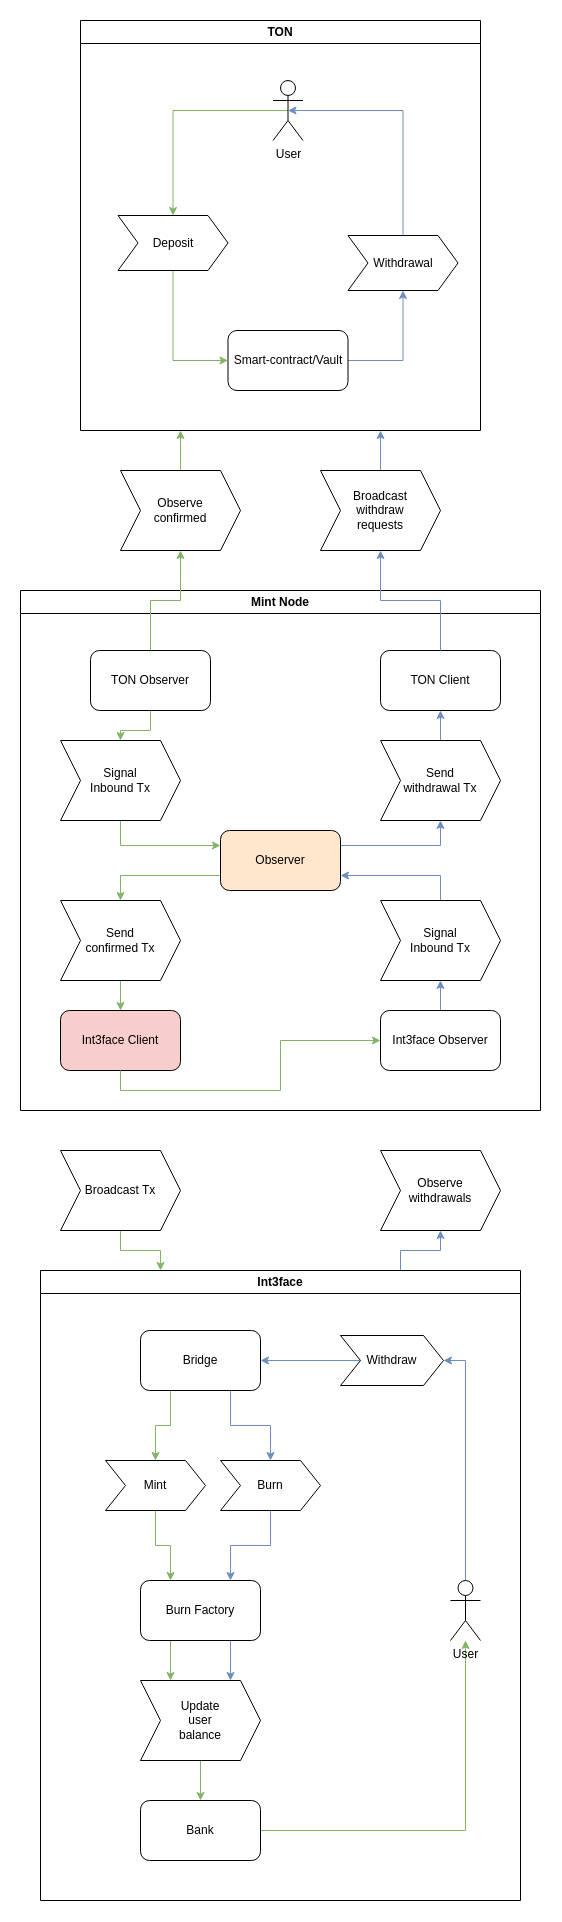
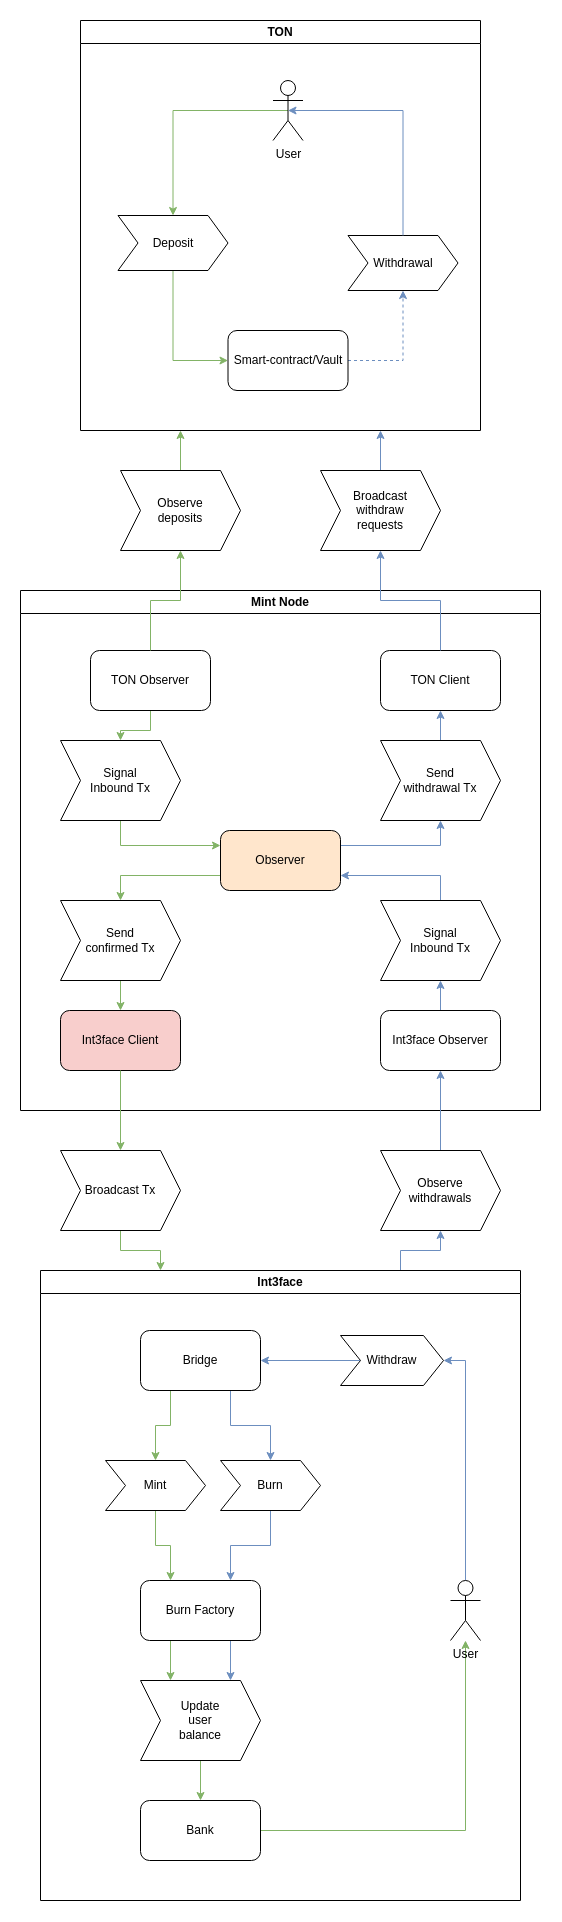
  <mxCell id="0" />
  <mxCell id="1" parent="0" />
  <mxCell id="2" value="TON" style="swimlane;whiteSpace=wrap;html=1;" parent="1" vertex="1"><mxGeometry x="80" y="20" width="400" height="410" as="geometry" /></mxCell>
  <mxCell id="3" style="edgeStyle=orthogonalEdgeStyle;rounded=0;orthogonalLoop=1;jettySize=auto;html=1;exitX=0.5;exitY=0.5;exitDx=0;exitDy=0;exitPerimeter=0;entryX=0.5;entryY=0;entryDx=0;entryDy=0;fillColor=#d5e8d4;strokeColor=#82b366;" parent="2" source="4" target="6" edge="1"><mxGeometry relative="1" as="geometry" /></mxCell>
  <mxCell id="4" value="User" style="shape=umlActor;verticalLabelPosition=bottom;verticalAlign=top;html=1;outlineConnect=0;" parent="2" vertex="1"><mxGeometry x="192.5" y="60" width="30" height="60" as="geometry" /></mxCell>
  <mxCell id="5" style="edgeStyle=orthogonalEdgeStyle;rounded=0;orthogonalLoop=1;jettySize=auto;html=1;exitX=0.5;exitY=1;exitDx=0;exitDy=0;entryX=0;entryY=0.5;entryDx=0;entryDy=0;fillColor=#d5e8d4;strokeColor=#82b366;" parent="2" source="6" target="9" edge="1"><mxGeometry relative="1" as="geometry" /></mxCell>
  <mxCell id="6" value="Deposit" style="shape=step;perimeter=stepPerimeter;whiteSpace=wrap;html=1;fixedSize=1;" parent="2" vertex="1"><mxGeometry x="37.5" y="195" width="110" height="55" as="geometry" /></mxCell>
  <mxCell id="7" value="Withdrawal" style="shape=step;perimeter=stepPerimeter;whiteSpace=wrap;html=1;fixedSize=1;" parent="2" vertex="1"><mxGeometry x="267.5" y="215" width="110" height="55" as="geometry" /></mxCell>
- <mxCell id="8" style="edgeStyle=orthogonalEdgeStyle;rounded=0;orthogonalLoop=1;jettySize=auto;html=1;exitX=1;exitY=0.5;exitDx=0;exitDy=0;entryX=0.5;entryY=1;entryDx=0;entryDy=0;fillColor=#dae8fc;strokeColor=#6c8ebf;" parent="2" source="9" target="7" edge="1"><mxGeometry relative="1" as="geometry" /></mxCell>
+ <mxCell id="8" style="edgeStyle=orthogonalEdgeStyle;rounded=0;orthogonalLoop=1;jettySize=auto;html=1;exitX=1;exitY=0.5;exitDx=0;exitDy=0;entryX=0.5;entryY=1;entryDx=0;entryDy=0;fillColor=#dae8fc;strokeColor=#6c8ebf;dashed=1;" parent="2" source="9" target="7" edge="1"><mxGeometry relative="1" as="geometry" /></mxCell>
  <mxCell id="9" value="Smart-contract/Vault" style="rounded=1;whiteSpace=wrap;html=1;" parent="2" vertex="1"><mxGeometry x="147.5" y="310" width="120" height="60" as="geometry" /></mxCell>
  <mxCell id="10" style="edgeStyle=orthogonalEdgeStyle;rounded=0;orthogonalLoop=1;jettySize=auto;html=1;exitX=0.5;exitY=0;exitDx=0;exitDy=0;entryX=0.5;entryY=0.5;entryDx=0;entryDy=0;entryPerimeter=0;fillColor=#dae8fc;strokeColor=#6c8ebf;" parent="2" source="7" target="4" edge="1"><mxGeometry relative="1" as="geometry"><Array as="points"><mxPoint x="323" y="90" /></Array></mxGeometry></mxCell>
  <mxCell id="11" style="edgeStyle=orthogonalEdgeStyle;rounded=0;orthogonalLoop=1;jettySize=auto;html=1;exitX=0.75;exitY=0;exitDx=0;exitDy=0;entryX=0.5;entryY=1;entryDx=0;entryDy=0;fillColor=#dae8fc;strokeColor=#6c8ebf;" parent="1" source="12" target="52" edge="1"><mxGeometry relative="1" as="geometry" /></mxCell>
  <mxCell id="12" value="Int3face" style="swimlane;whiteSpace=wrap;html=1;" parent="1" vertex="1"><mxGeometry x="40" y="1270" width="480" height="630" as="geometry" /></mxCell>
  <mxCell id="13" style="edgeStyle=orthogonalEdgeStyle;rounded=0;orthogonalLoop=1;jettySize=auto;html=1;exitX=0.25;exitY=1;exitDx=0;exitDy=0;entryX=0.5;entryY=0;entryDx=0;entryDy=0;fillColor=#d5e8d4;strokeColor=#82b366;" parent="12" source="15" target="17" edge="1"><mxGeometry relative="1" as="geometry" /></mxCell>
  <mxCell id="14" style="edgeStyle=orthogonalEdgeStyle;rounded=0;orthogonalLoop=1;jettySize=auto;html=1;exitX=0.75;exitY=1;exitDx=0;exitDy=0;entryX=0.5;entryY=0;entryDx=0;entryDy=0;fillColor=#dae8fc;strokeColor=#6c8ebf;" parent="12" source="15" target="19" edge="1"><mxGeometry relative="1" as="geometry" /></mxCell>
  <mxCell id="15" value="Bridge" style="rounded=1;whiteSpace=wrap;html=1;" parent="12" vertex="1"><mxGeometry x="100" y="60" width="120" height="60" as="geometry" /></mxCell>
  <mxCell id="16" style="edgeStyle=orthogonalEdgeStyle;rounded=0;orthogonalLoop=1;jettySize=auto;html=1;exitX=0.5;exitY=1;exitDx=0;exitDy=0;entryX=0.25;entryY=0;entryDx=0;entryDy=0;fillColor=#d5e8d4;strokeColor=#82b366;" parent="12" source="17" target="22" edge="1"><mxGeometry relative="1" as="geometry" /></mxCell>
  <mxCell id="17" value="Mint" style="shape=step;perimeter=stepPerimeter;whiteSpace=wrap;html=1;fixedSize=1;" parent="12" vertex="1"><mxGeometry x="65" y="190" width="100" height="50" as="geometry" /></mxCell>
  <mxCell id="18" style="edgeStyle=orthogonalEdgeStyle;rounded=0;orthogonalLoop=1;jettySize=auto;html=1;exitX=0.5;exitY=1;exitDx=0;exitDy=0;entryX=0.75;entryY=0;entryDx=0;entryDy=0;fillColor=#dae8fc;strokeColor=#6c8ebf;" parent="12" source="19" target="22" edge="1"><mxGeometry relative="1" as="geometry" /></mxCell>
  <mxCell id="19" value="Burn" style="shape=step;perimeter=stepPerimeter;whiteSpace=wrap;html=1;fixedSize=1;" parent="12" vertex="1"><mxGeometry x="180" y="190" width="100" height="50" as="geometry" /></mxCell>
  <mxCell id="20" style="edgeStyle=orthogonalEdgeStyle;rounded=0;orthogonalLoop=1;jettySize=auto;html=1;exitX=0.25;exitY=1;exitDx=0;exitDy=0;entryX=0.25;entryY=0;entryDx=0;entryDy=0;fillColor=#d5e8d4;strokeColor=#82b366;" parent="12" source="22" target="24" edge="1"><mxGeometry relative="1" as="geometry" /></mxCell>
  <mxCell id="21" style="edgeStyle=orthogonalEdgeStyle;rounded=0;orthogonalLoop=1;jettySize=auto;html=1;exitX=0.75;exitY=1;exitDx=0;exitDy=0;entryX=0.75;entryY=0;entryDx=0;entryDy=0;fillColor=#dae8fc;strokeColor=#6c8ebf;" parent="12" source="22" target="24" edge="1"><mxGeometry relative="1" as="geometry" /></mxCell>
  <mxCell id="22" value="Burn Factory" style="rounded=1;whiteSpace=wrap;html=1;" parent="12" vertex="1"><mxGeometry x="100" y="310" width="120" height="60" as="geometry" /></mxCell>
  <mxCell id="23" style="edgeStyle=orthogonalEdgeStyle;rounded=0;orthogonalLoop=1;jettySize=auto;html=1;exitX=0.5;exitY=1;exitDx=0;exitDy=0;entryX=0.5;entryY=0;entryDx=0;entryDy=0;fillColor=#d5e8d4;strokeColor=#82b366;" parent="12" source="24" target="26" edge="1"><mxGeometry relative="1" as="geometry" /></mxCell>
  <mxCell id="24" value="Update&lt;div&gt;user&lt;/div&gt;&lt;div&gt;balance&lt;/div&gt;" style="shape=step;perimeter=stepPerimeter;whiteSpace=wrap;html=1;fixedSize=1;" parent="12" vertex="1"><mxGeometry x="100" y="410" width="120" height="80" as="geometry" /></mxCell>
  <mxCell id="25" style="edgeStyle=orthogonalEdgeStyle;rounded=0;orthogonalLoop=1;jettySize=auto;html=1;exitX=1;exitY=0.5;exitDx=0;exitDy=0;fillColor=#d5e8d4;strokeColor=#82b366;" parent="12" source="26" target="28" edge="1"><mxGeometry relative="1" as="geometry" /></mxCell>
  <mxCell id="26" value="Bank" style="rounded=1;whiteSpace=wrap;html=1;" parent="12" vertex="1"><mxGeometry x="100" y="530" width="120" height="60" as="geometry" /></mxCell>
  <mxCell id="27" style="edgeStyle=orthogonalEdgeStyle;rounded=0;orthogonalLoop=1;jettySize=auto;html=1;exitX=0.5;exitY=0;exitDx=0;exitDy=0;exitPerimeter=0;entryX=1;entryY=0.5;entryDx=0;entryDy=0;fillColor=#dae8fc;strokeColor=#6c8ebf;" parent="12" source="28" target="30" edge="1"><mxGeometry relative="1" as="geometry" /></mxCell>
  <mxCell id="28" value="User" style="shape=umlActor;verticalLabelPosition=bottom;verticalAlign=top;html=1;outlineConnect=0;" parent="12" vertex="1"><mxGeometry x="410" y="310" width="30" height="60" as="geometry" /></mxCell>
  <mxCell id="29" style="edgeStyle=orthogonalEdgeStyle;rounded=0;orthogonalLoop=1;jettySize=auto;html=1;exitX=0;exitY=0.5;exitDx=0;exitDy=0;entryX=1;entryY=0.5;entryDx=0;entryDy=0;fillColor=#dae8fc;strokeColor=#6c8ebf;" parent="12" source="30" target="15" edge="1"><mxGeometry relative="1" as="geometry" /></mxCell>
  <mxCell id="30" value="Withdraw" style="shape=step;perimeter=stepPerimeter;whiteSpace=wrap;html=1;fixedSize=1;" parent="12" vertex="1"><mxGeometry x="300" y="65" width="103" height="50" as="geometry" /></mxCell>
  <mxCell id="31" value="Mint Node" style="swimlane;whiteSpace=wrap;html=1;" parent="1" vertex="1"><mxGeometry x="20" y="590" width="520" height="520" as="geometry" /></mxCell>
  <mxCell id="32" style="edgeStyle=orthogonalEdgeStyle;rounded=0;orthogonalLoop=1;jettySize=auto;html=1;exitX=0.5;exitY=1;exitDx=0;exitDy=0;entryX=0.5;entryY=0;entryDx=0;entryDy=0;fillColor=#d5e8d4;strokeColor=#82b366;" parent="31" source="33" target="36" edge="1"><mxGeometry relative="1" as="geometry" /></mxCell>
  <mxCell id="33" value="TON Observer" style="rounded=1;whiteSpace=wrap;html=1;" parent="31" vertex="1"><mxGeometry x="70" y="60" width="120" height="60" as="geometry" /></mxCell>
  <mxCell id="34" value="TON Client" style="rounded=1;whiteSpace=wrap;html=1;" parent="31" vertex="1"><mxGeometry x="360" y="60" width="120" height="60" as="geometry" /></mxCell>
  <mxCell id="35" style="edgeStyle=orthogonalEdgeStyle;rounded=0;orthogonalLoop=1;jettySize=auto;html=1;exitX=0.5;exitY=1;exitDx=0;exitDy=0;entryX=0;entryY=0.25;entryDx=0;entryDy=0;fillColor=#d5e8d4;strokeColor=#82b366;" parent="31" source="36" target="39" edge="1"><mxGeometry relative="1" as="geometry" /></mxCell>
  <mxCell id="36" value="Signal&lt;div&gt;Inbound Tx&lt;/div&gt;" style="shape=step;perimeter=stepPerimeter;whiteSpace=wrap;html=1;fixedSize=1;" parent="31" vertex="1"><mxGeometry x="40" y="150" width="120" height="80" as="geometry" /></mxCell>
  <mxCell id="37" style="edgeStyle=orthogonalEdgeStyle;rounded=0;orthogonalLoop=1;jettySize=auto;html=1;exitX=0;exitY=0.75;exitDx=0;exitDy=0;entryX=0.5;entryY=0;entryDx=0;entryDy=0;fillColor=#d5e8d4;strokeColor=#82b366;" parent="31" source="39" target="44" edge="1"><mxGeometry relative="1" as="geometry" /></mxCell>
  <mxCell id="38" style="edgeStyle=orthogonalEdgeStyle;rounded=0;orthogonalLoop=1;jettySize=auto;html=1;exitX=1;exitY=0.25;exitDx=0;exitDy=0;entryX=0.5;entryY=1;entryDx=0;entryDy=0;fillColor=#dae8fc;strokeColor=#6c8ebf;" parent="31" source="39" target="48" edge="1"><mxGeometry relative="1" as="geometry" /></mxCell>
  <mxCell id="39" value="Observer" style="rounded=1;whiteSpace=wrap;html=1;fillColor=#ffe6cc;" parent="31" vertex="1"><mxGeometry x="200" y="240" width="120" height="60" as="geometry" /></mxCell>
  <mxCell id="40" value="Int3face Client" style="rounded=1;whiteSpace=wrap;html=1;fillColor=#f8cecc;" parent="31" vertex="1"><mxGeometry x="40" y="420" width="120" height="60" as="geometry" /></mxCell>
  <mxCell id="41" style="edgeStyle=orthogonalEdgeStyle;rounded=0;orthogonalLoop=1;jettySize=auto;html=1;exitX=0.5;exitY=0;exitDx=0;exitDy=0;entryX=0.5;entryY=1;entryDx=0;entryDy=0;fillColor=#dae8fc;strokeColor=#6c8ebf;" parent="31" source="42" target="46" edge="1"><mxGeometry relative="1" as="geometry" /></mxCell>
  <mxCell id="42" value="Int3face Observer" style="rounded=1;whiteSpace=wrap;html=1;" parent="31" vertex="1"><mxGeometry x="360" y="420" width="120" height="60" as="geometry" /></mxCell>
  <mxCell id="43" style="edgeStyle=orthogonalEdgeStyle;rounded=0;orthogonalLoop=1;jettySize=auto;html=1;exitX=0.5;exitY=1;exitDx=0;exitDy=0;entryX=0.5;entryY=0;entryDx=0;entryDy=0;fillColor=#d5e8d4;strokeColor=#82b366;" parent="31" source="44" target="40" edge="1"><mxGeometry relative="1" as="geometry" /></mxCell>
  <mxCell id="44" value="Send&lt;div&gt;confirmed Tx&lt;/div&gt;" style="shape=step;perimeter=stepPerimeter;whiteSpace=wrap;html=1;fixedSize=1;" parent="31" vertex="1"><mxGeometry x="40" y="310" width="120" height="80" as="geometry" /></mxCell>
  <mxCell id="45" style="edgeStyle=orthogonalEdgeStyle;rounded=0;orthogonalLoop=1;jettySize=auto;html=1;exitX=0.5;exitY=0;exitDx=0;exitDy=0;entryX=1;entryY=0.75;entryDx=0;entryDy=0;fillColor=#dae8fc;strokeColor=#6c8ebf;" parent="31" source="46" target="39" edge="1"><mxGeometry relative="1" as="geometry" /></mxCell>
  <mxCell id="46" value="Signal&lt;div&gt;Inbound Tx&lt;/div&gt;" style="shape=step;perimeter=stepPerimeter;whiteSpace=wrap;html=1;fixedSize=1;" parent="31" vertex="1"><mxGeometry x="360" y="310" width="120" height="80" as="geometry" /></mxCell>
  <mxCell id="47" style="edgeStyle=orthogonalEdgeStyle;rounded=0;orthogonalLoop=1;jettySize=auto;html=1;exitX=0.5;exitY=0;exitDx=0;exitDy=0;entryX=0.5;entryY=1;entryDx=0;entryDy=0;fillColor=#dae8fc;strokeColor=#6c8ebf;" parent="31" source="48" target="34" edge="1"><mxGeometry relative="1" as="geometry" /></mxCell>
  <mxCell id="48" value="Send&lt;div&gt;withdrawal Tx&lt;/div&gt;" style="shape=step;perimeter=stepPerimeter;whiteSpace=wrap;html=1;fixedSize=1;" parent="31" vertex="1"><mxGeometry x="360" y="150" width="120" height="80" as="geometry" /></mxCell>
  <mxCell id="49" style="edgeStyle=orthogonalEdgeStyle;rounded=0;orthogonalLoop=1;jettySize=auto;html=1;exitX=0.5;exitY=1;exitDx=0;exitDy=0;entryX=0.25;entryY=0;entryDx=0;entryDy=0;fillColor=#d5e8d4;strokeColor=#82b366;" parent="1" source="50" target="12" edge="1"><mxGeometry relative="1" as="geometry" /></mxCell>
  <mxCell id="50" value="Broadcast Tx" style="shape=step;perimeter=stepPerimeter;whiteSpace=wrap;html=1;fixedSize=1;" parent="1" vertex="1"><mxGeometry x="60" y="1150" width="120" height="80" as="geometry" /></mxCell>
+ <mxCell id="51" style="edgeStyle=orthogonalEdgeStyle;rounded=0;orthogonalLoop=1;jettySize=auto;html=1;exitX=0.5;exitY=0;exitDx=0;exitDy=0;entryX=0.5;entryY=1;entryDx=0;entryDy=0;fillColor=#dae8fc;strokeColor=#6c8ebf;" parent="1" source="52" target="42" edge="1"><mxGeometry relative="1" as="geometry" /></mxCell>
  <mxCell id="52" value="Observe&lt;div&gt;withdrawals&lt;/div&gt;" style="shape=step;perimeter=stepPerimeter;whiteSpace=wrap;html=1;fixedSize=1;" parent="1" vertex="1"><mxGeometry x="380" y="1150" width="120" height="80" as="geometry" /></mxCell>
- <mxCell id="53" style="edgeStyle=orthogonalEdgeStyle;rounded=0;orthogonalLoop=1;jettySize=auto;html=1;exitX=0.5;exitY=1;exitDx=0;exitDy=0;fillColor=#d5e8d4;strokeColor=#82b366;" parent="1" source="40" target="42" edge="1"><mxGeometry relative="1" as="geometry" /></mxCell>
+ <mxCell id="53" style="edgeStyle=orthogonalEdgeStyle;rounded=0;orthogonalLoop=1;jettySize=auto;html=1;exitX=0.5;exitY=1;exitDx=0;exitDy=0;fillColor=#d5e8d4;strokeColor=#82b366;" parent="1" source="40" target="50" edge="1"><mxGeometry relative="1" as="geometry" /></mxCell>
  <mxCell id="54" style="edgeStyle=orthogonalEdgeStyle;rounded=0;orthogonalLoop=1;jettySize=auto;html=1;exitX=0.5;exitY=0;exitDx=0;exitDy=0;entryX=0.25;entryY=1;entryDx=0;entryDy=0;fillColor=#d5e8d4;strokeColor=#82b366;" parent="1" source="55" target="2" edge="1"><mxGeometry relative="1" as="geometry" /></mxCell>
- <mxCell id="55" value="Observe&lt;div&gt;confirmed&lt;/div&gt;" style="shape=step;perimeter=stepPerimeter;whiteSpace=wrap;html=1;fixedSize=1;" parent="1" vertex="1"><mxGeometry x="120" y="470" width="120" height="80" as="geometry" /></mxCell>
+ <mxCell id="55" value="Observe&lt;div&gt;deposits&lt;/div&gt;" style="shape=step;perimeter=stepPerimeter;whiteSpace=wrap;html=1;fixedSize=1;" parent="1" vertex="1"><mxGeometry x="120" y="470" width="120" height="80" as="geometry" /></mxCell>
  <mxCell id="56" style="edgeStyle=orthogonalEdgeStyle;rounded=0;orthogonalLoop=1;jettySize=auto;html=1;exitX=0.5;exitY=0;exitDx=0;exitDy=0;entryX=0.75;entryY=1;entryDx=0;entryDy=0;fillColor=#dae8fc;strokeColor=#6c8ebf;" parent="1" source="57" target="2" edge="1"><mxGeometry relative="1" as="geometry" /></mxCell>
  <mxCell id="57" value="Broadcast&lt;div&gt;withdraw&lt;/div&gt;&lt;div&gt;requests&lt;/div&gt;" style="shape=step;perimeter=stepPerimeter;whiteSpace=wrap;html=1;fixedSize=1;" parent="1" vertex="1"><mxGeometry x="320" y="470" width="120" height="80" as="geometry" /></mxCell>
  <mxCell id="58" style="edgeStyle=orthogonalEdgeStyle;rounded=0;orthogonalLoop=1;jettySize=auto;html=1;exitX=0.5;exitY=0;exitDx=0;exitDy=0;entryX=0.5;entryY=1;entryDx=0;entryDy=0;fillColor=#d5e8d4;strokeColor=#82b366;" parent="1" source="33" target="55" edge="1"><mxGeometry relative="1" as="geometry" /></mxCell>
  <mxCell id="59" style="edgeStyle=orthogonalEdgeStyle;rounded=0;orthogonalLoop=1;jettySize=auto;html=1;exitX=0.5;exitY=0;exitDx=0;exitDy=0;entryX=0.5;entryY=1;entryDx=0;entryDy=0;fillColor=#dae8fc;strokeColor=#6c8ebf;" parent="1" source="34" target="57" edge="1"><mxGeometry relative="1" as="geometry" /></mxCell>
